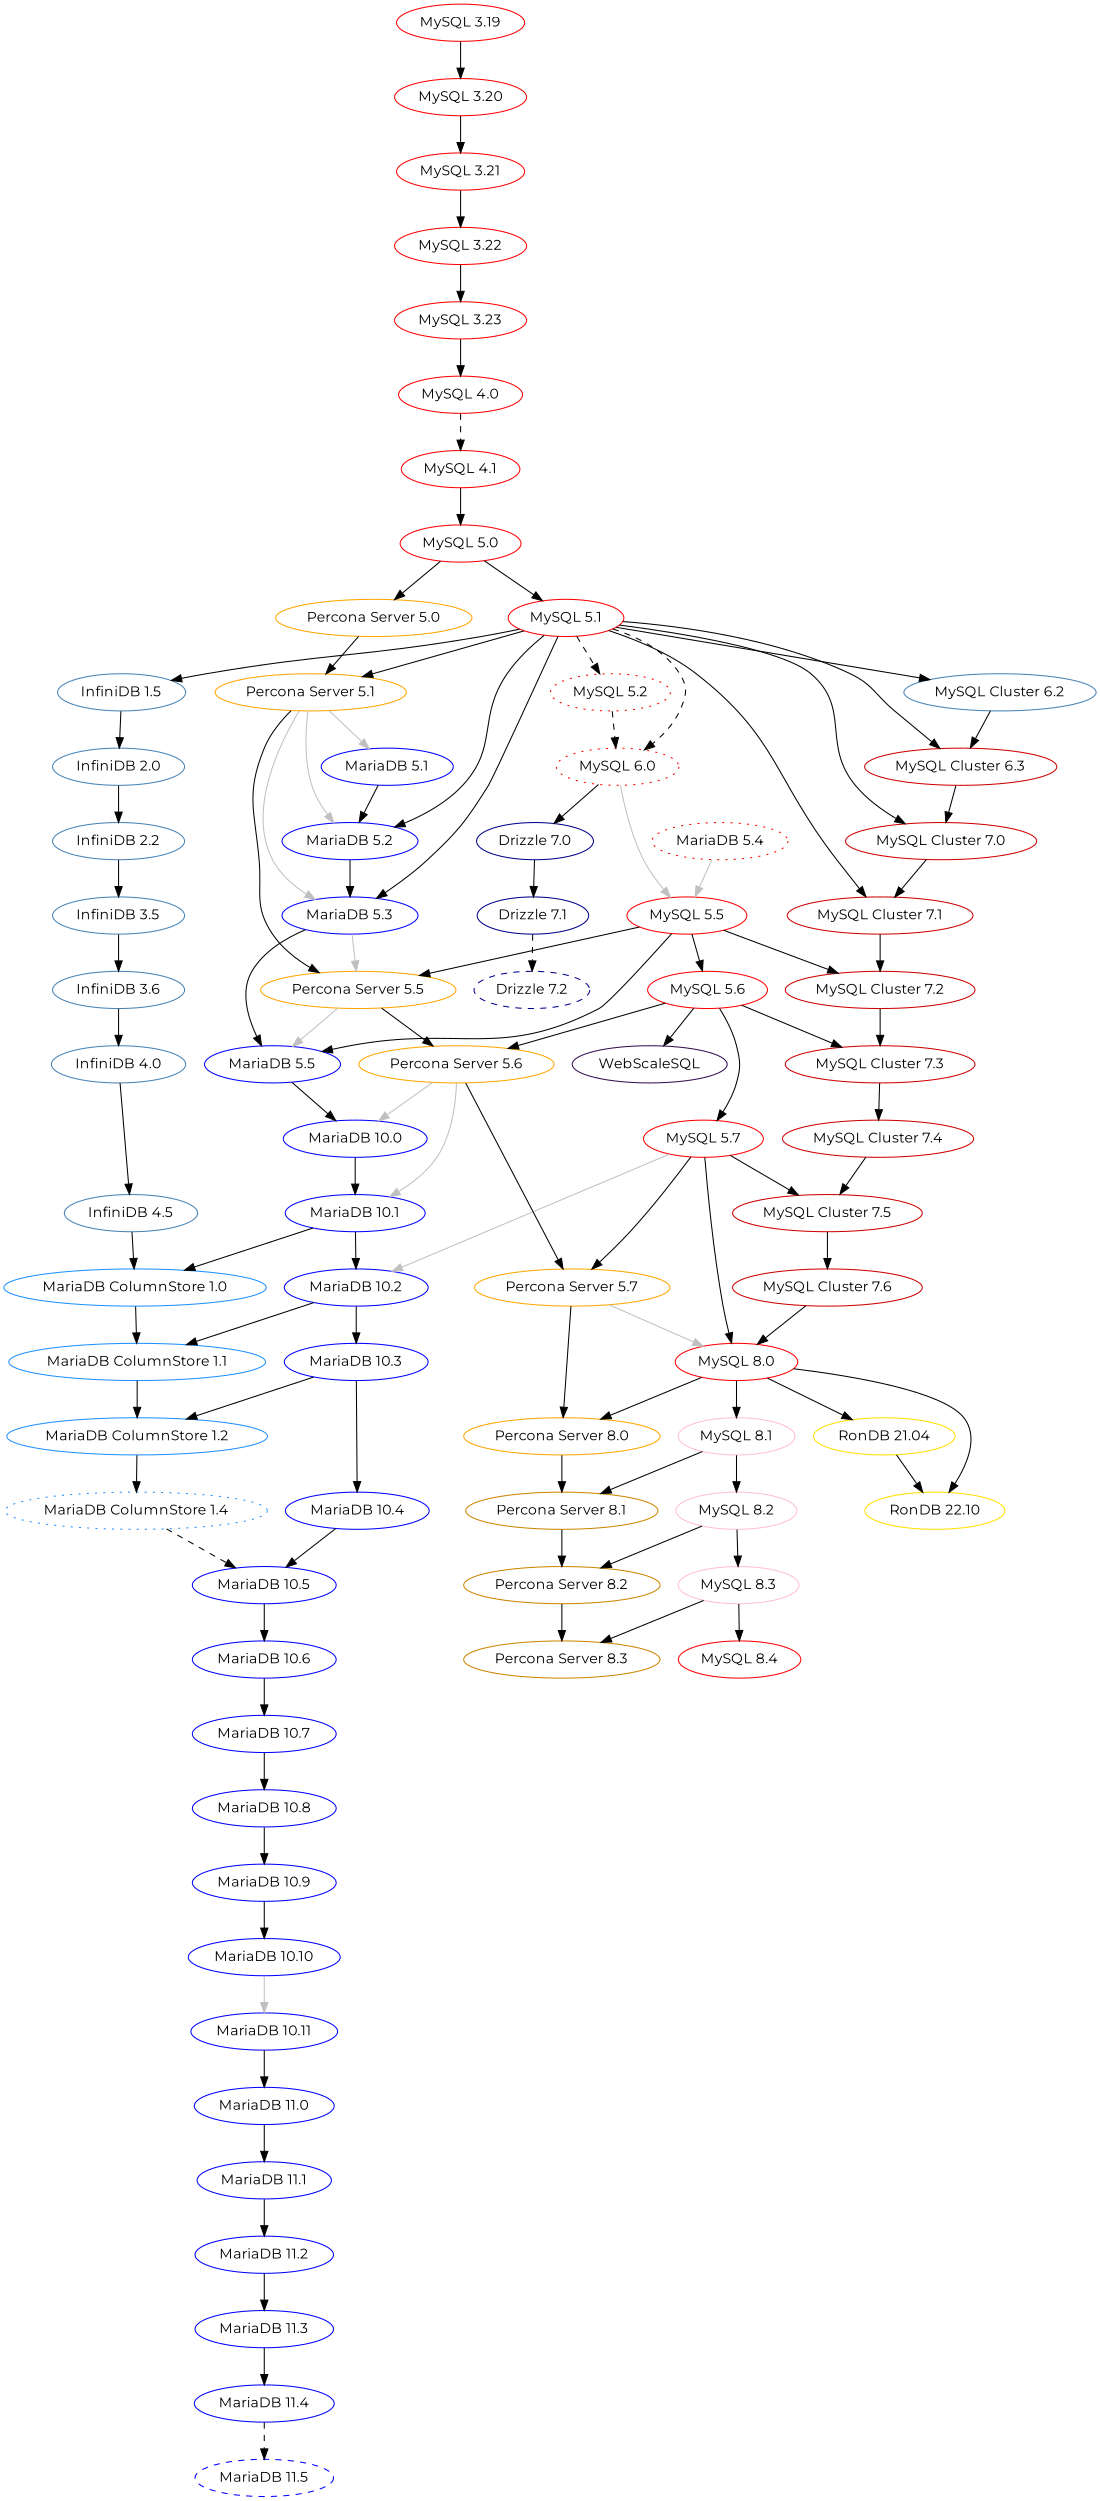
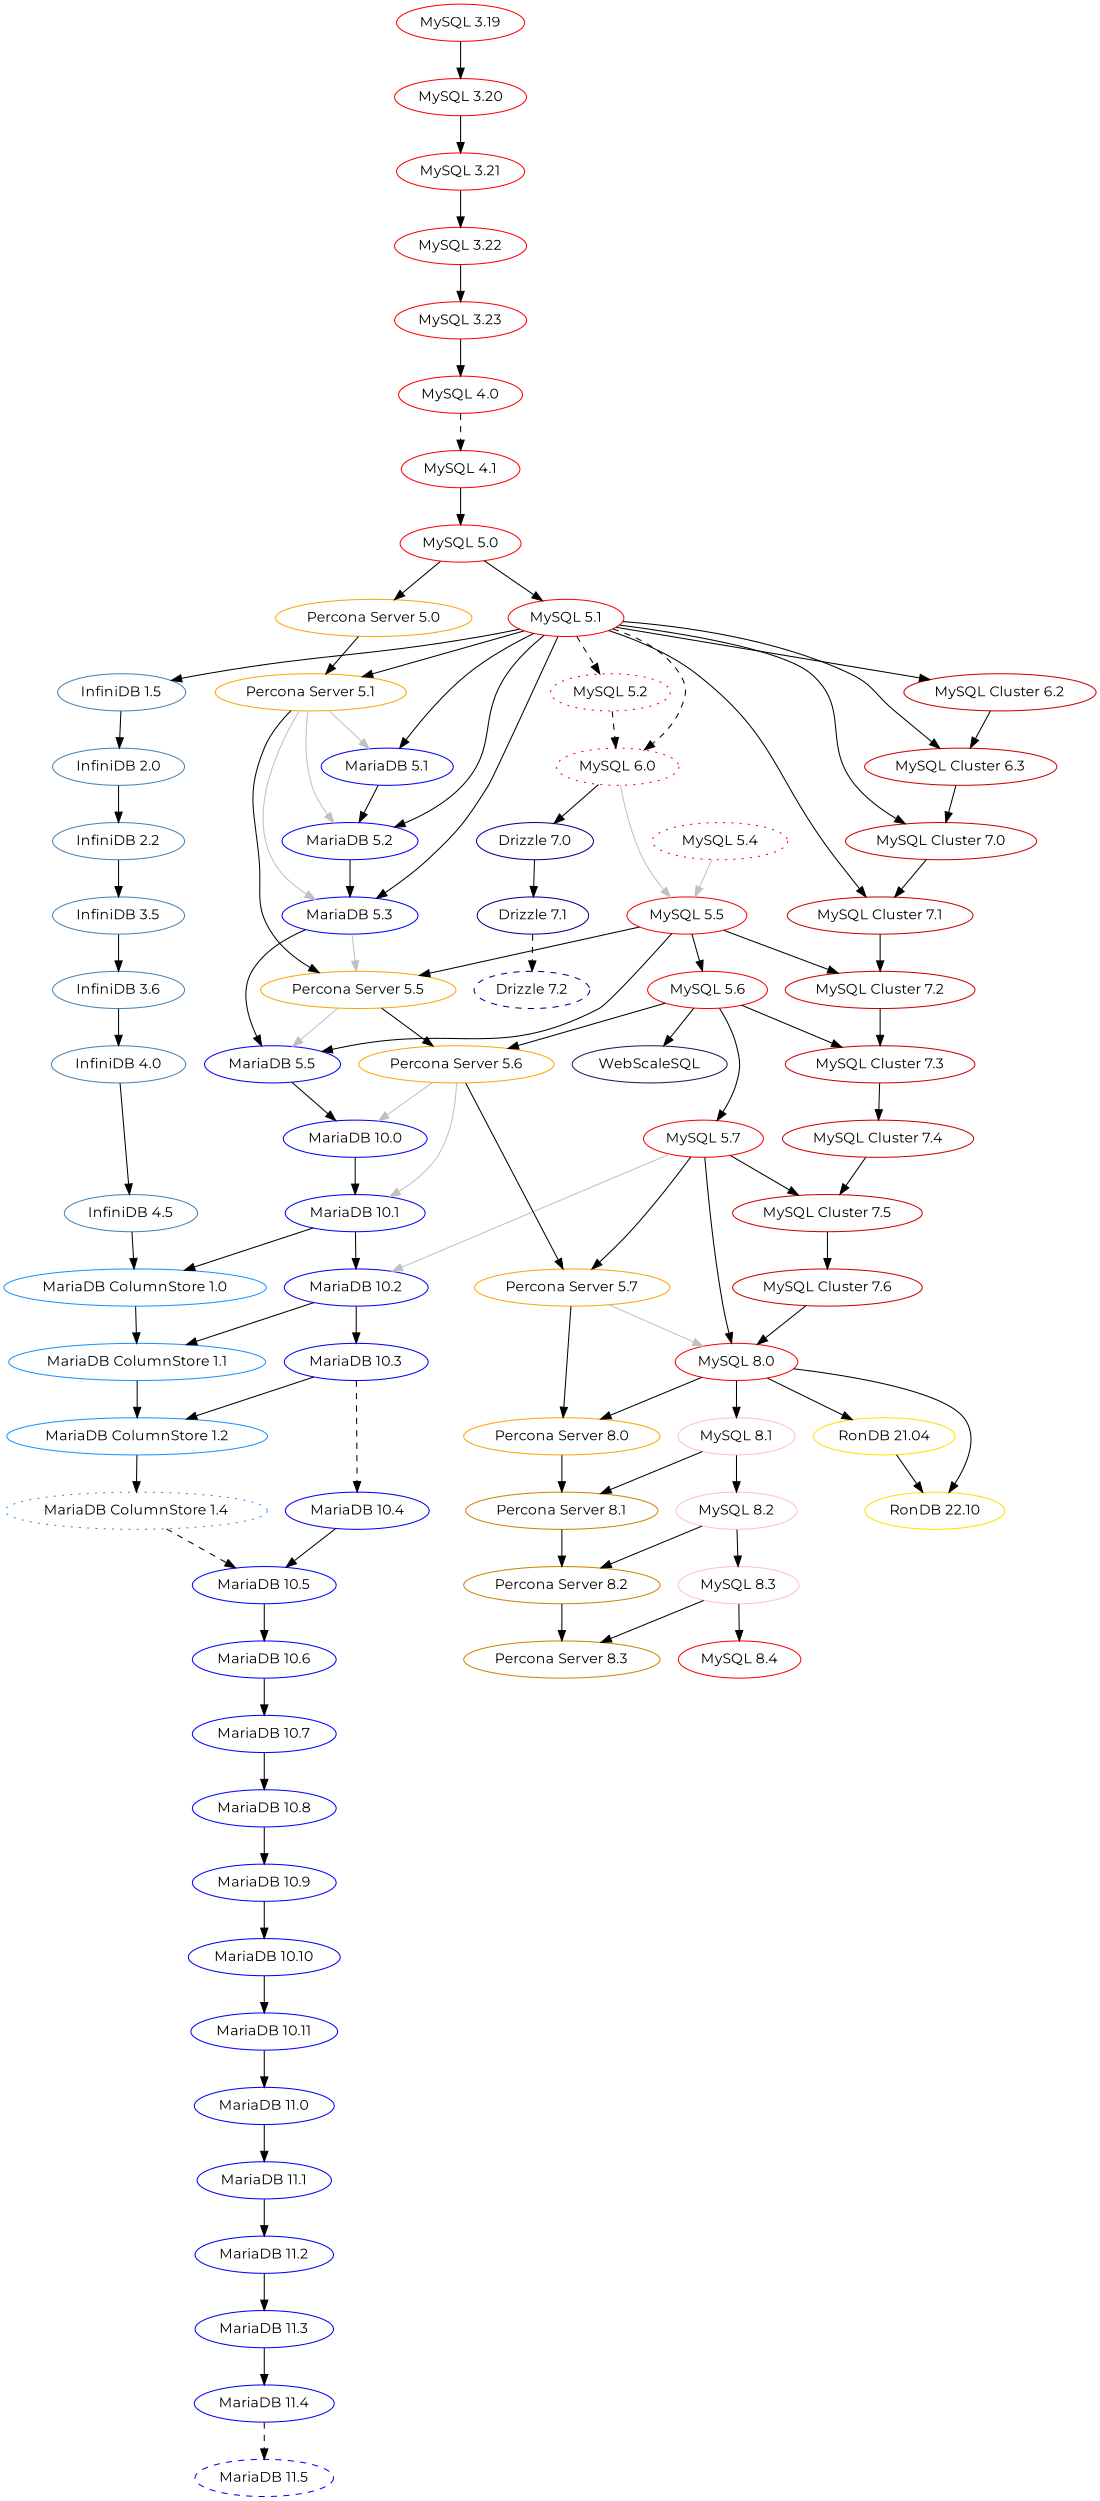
  digraph {
    fontname=Montserrat
    node [color=blue fontname=Montserrat]
    edge [fontname=Montserrat]
    "MySQL 3.19" [color=red]
    "MySQL 3.20" [color=red]
    "MySQL 3.21" [color=red]
    "MySQL 3.22" [color=red]
    "MySQL 3.23" [color=red]
    "MySQL 4.0" [color=red]
    "MySQL 4.1" [color=red]
    "MySQL 5.0" [color=red]
    "MySQL 5.1" [color=red]
    "Percona Server 5.0" [color=orange]
    "MySQL 6.0" [color=red style=dotted]
    "MySQL 5.2" [color=red style=dotted]
-   "MySQL Cluster 6.2" [color=steelblue]
+   "MySQL Cluster 6.2" [color=red3]
    "MySQL Cluster 6.3" [color=red3]
    "MySQL Cluster 7.0" [color=red3]
    "MySQL Cluster 7.1" [color=red3]
    "MariaDB 5.1"
    "MariaDB 5.2"
    "MariaDB 5.3"
    "Percona Server 5.1" [color=orange]
    "InfiniDB 1.5" [color=steelblue]
    "MySQL 5.5" [color=red]
    "Drizzle 7.0" [color=blue4]
    "MySQL Cluster 7.2" [color=red3]
    "MariaDB 5.5"
    "Percona Server 5.5" [color=orange]
    "InfiniDB 2.0" [color=steelblue]
    "MySQL 5.6" [color=red]
    "MySQL 5.7" [color=red]
    "MySQL Cluster 7.3" [color=red3]
    "Percona Server 5.6" [color=orange]
    WebScaleSQL [color="#330e50"]
    "MariaDB 10.0"
    "MySQL 8.0" [color=red]
    "Percona Server 5.7" [color=orange]
    "MySQL Cluster 7.5" [color=red3]
    "MariaDB 10.2"
    "MySQL Cluster 7.4" [color=red3]
    "MariaDB 10.1"
    "MySQL 8.1" [color=pink]
    "Percona Server 8.0" [color=orange]
    "RonDB 21.04" [color="#ffdf00"]
    "RonDB 22.10" [color="#ffdf00"]
    "MySQL Cluster 7.6" [color=red3]
    "MariaDB 10.3"
    "MariaDB ColumnStore 1.1" [color=dodgerblue]
    "MySQL 8.2" [color=pink]
    "Percona Server 8.1" [color=orange3]
    "MySQL 8.3" [color=pink]
    "Percona Server 8.2" [color=orange3]
    "MySQL 8.4" [color=red]
    "Percona Server 8.3" [color=orange3]
    "Drizzle 7.1" [color=blue4]
-   "MySQL 5.4" [color=red style=dotted label="MariaDB 5.4"]
+   "MySQL 5.4" [color=red style=dotted]
    "MariaDB ColumnStore 1.0" [color=dodgerblue]
    "MariaDB 10.4"
    "MariaDB ColumnStore 1.2" [color=dodgerblue]
    "MariaDB 10.5"
    "MariaDB ColumnStore 1.4" [color=dodgerblue style=dotted]
    "MariaDB 10.6"
    "MariaDB 10.7"
    "MariaDB 10.8"
    "MariaDB 10.9"
    "MariaDB 10.10"
    "MariaDB 10.11"
    "MariaDB 11.0"
    "MariaDB 11.1"
    "MariaDB 11.2"
    "MariaDB 11.3"
    "MariaDB 11.4"
    "MariaDB 11.5" [style=dashed]
    "InfiniDB 2.2" [color=steelblue]
    "InfiniDB 3.5" [color=steelblue]
    "InfiniDB 3.6" [color=steelblue]
    "InfiniDB 4.0" [color=steelblue]
    "InfiniDB 4.5" [color=steelblue]
    "Drizzle 7.2" [color=blue4 style=dashed]
    "MySQL 3.19" -> "MySQL 3.20"
    "MySQL 3.20" -> "MySQL 3.21"
    "MySQL 3.21" -> "MySQL 3.22"
    "MySQL 3.22" -> "MySQL 3.23"
    "MySQL 3.23" -> "MySQL 4.0"
    "MySQL 4.0" -> "MySQL 4.1" [style=dashed]
    "MySQL 4.1" -> "MySQL 5.0"
    "MySQL 5.0" -> "MySQL 5.1"
    "MySQL 5.0" -> "Percona Server 5.0"
    "MySQL 5.1" -> "MySQL 6.0" [style=dashed]
    "MySQL 5.1" -> "MySQL 5.2" [style=dashed]
    "MySQL 5.1" -> "MySQL Cluster 6.2"
    "MySQL 5.1" -> "MySQL Cluster 6.3"
    "MySQL 5.1" -> "MySQL Cluster 7.0"
    "MySQL 5.1" -> "MySQL Cluster 7.1"
+   "MySQL 5.1" -> "MariaDB 5.1"
    "MySQL 5.1" -> "MariaDB 5.2"
    "MySQL 5.1" -> "MariaDB 5.3"
    "MySQL 5.1" -> "Percona Server 5.1"
    "MySQL 5.1" -> "InfiniDB 1.5"
    "Percona Server 5.0" -> "Percona Server 5.1"
    "MySQL 6.0" -> "MySQL 5.5" [color=grey]
    "MySQL 6.0" -> "Drizzle 7.0"
    "MySQL 5.2" -> "MySQL 6.0" [style=dashed]
    "MySQL Cluster 6.2" -> "MySQL Cluster 6.3"
    "MySQL Cluster 6.3" -> "MySQL Cluster 7.0"
    "MySQL Cluster 7.0" -> "MySQL Cluster 7.1"
    "MySQL Cluster 7.1" -> "MySQL Cluster 7.2"
    "MariaDB 5.1" -> "MariaDB 5.2"
    "MariaDB 5.2" -> "MariaDB 5.3"
    "MariaDB 5.3" -> "MariaDB 5.5"
    "MariaDB 5.3" -> "Percona Server 5.5" [color=grey]
    "Percona Server 5.1" -> "MariaDB 5.1" [color=grey]
    "Percona Server 5.1" -> "MariaDB 5.2" [color=grey]
    "Percona Server 5.1" -> "MariaDB 5.3" [color=grey]
    "Percona Server 5.1" -> "Percona Server 5.5"
    "InfiniDB 1.5" -> "InfiniDB 2.0"
    "MySQL 5.5" -> "MySQL Cluster 7.2"
    "MySQL 5.5" -> "MariaDB 5.5"
    "MySQL 5.5" -> "Percona Server 5.5"
    "MySQL 5.5" -> "MySQL 5.6"
    "Drizzle 7.0" -> "Drizzle 7.1"
    "MySQL Cluster 7.2" -> "MySQL Cluster 7.3"
    "MariaDB 5.5" -> "MariaDB 10.0"
    "Percona Server 5.5" -> "MariaDB 5.5" [color=grey]
    "Percona Server 5.5" -> "Percona Server 5.6"
    "InfiniDB 2.0" -> "InfiniDB 2.2"
    "MySQL 5.6" -> "MySQL 5.7"
    "MySQL 5.6" -> "MySQL Cluster 7.3"
    "MySQL 5.6" -> "Percona Server 5.6"
    "MySQL 5.6" -> WebScaleSQL
    "MySQL 5.7" -> "MySQL 8.0"
    "MySQL 5.7" -> "Percona Server 5.7"
    "MySQL 5.7" -> "MySQL Cluster 7.5"
    "MySQL 5.7" -> "MariaDB 10.2" [color=grey]
    "MySQL Cluster 7.3" -> "MySQL Cluster 7.4"
    "Percona Server 5.6" -> "MariaDB 10.0" [color=grey]
    "Percona Server 5.6" -> "Percona Server 5.7"
    "Percona Server 5.6" -> "MariaDB 10.1" [color=grey]
    "MariaDB 10.0" -> "MariaDB 10.1"
    "MySQL 8.0" -> "MySQL 8.1"
    "MySQL 8.0" -> "Percona Server 8.0"
    "MySQL 8.0" -> "RonDB 21.04"
    "MySQL 8.0" -> "RonDB 22.10"
    "Percona Server 5.7" -> "MySQL 8.0" [color=grey]
    "Percona Server 5.7" -> "Percona Server 8.0"
    "MySQL Cluster 7.5" -> "MySQL Cluster 7.6"
    "MariaDB 10.2" -> "MariaDB 10.3"
    "MariaDB 10.2" -> "MariaDB ColumnStore 1.1"
    "MySQL Cluster 7.4" -> "MySQL Cluster 7.5"
    "MariaDB 10.1" -> "MariaDB 10.2"
    "MariaDB 10.1" -> "MariaDB ColumnStore 1.0"
    "MySQL 8.1" -> "MySQL 8.2"
    "MySQL 8.1" -> "Percona Server 8.1"
    "Percona Server 8.0" -> "Percona Server 8.1"
    "RonDB 21.04" -> "RonDB 22.10"
    "MySQL Cluster 7.6" -> "MySQL 8.0"
-   "MariaDB 10.3" -> "MariaDB 10.4"
+   "MariaDB 10.3" -> "MariaDB 10.4" [style=dashed]
    "MariaDB 10.3" -> "MariaDB ColumnStore 1.2"
    "MariaDB ColumnStore 1.1" -> "MariaDB ColumnStore 1.2"
    "MySQL 8.2" -> "MySQL 8.3"
    "MySQL 8.2" -> "Percona Server 8.2"
    "Percona Server 8.1" -> "Percona Server 8.2"
    "MySQL 8.3" -> "MySQL 8.4"
    "MySQL 8.3" -> "Percona Server 8.3"
    "Percona Server 8.2" -> "Percona Server 8.3"
    "Drizzle 7.1" -> "Drizzle 7.2" [style=dashed]
    "MySQL 5.4" -> "MySQL 5.5" [color=grey]
    "MariaDB ColumnStore 1.0" -> "MariaDB ColumnStore 1.1"
    "MariaDB 10.4" -> "MariaDB 10.5"
    "MariaDB ColumnStore 1.2" -> "MariaDB ColumnStore 1.4"
    "MariaDB 10.5" -> "MariaDB 10.6"
    "MariaDB ColumnStore 1.4" -> "MariaDB 10.5" [style=dashed]
    "MariaDB 10.6" -> "MariaDB 10.7"
    "MariaDB 10.7" -> "MariaDB 10.8"
    "MariaDB 10.8" -> "MariaDB 10.9"
    "MariaDB 10.9" -> "MariaDB 10.10"
-   "MariaDB 10.10" -> "MariaDB 10.11" [color=grey]
+   "MariaDB 10.10" -> "MariaDB 10.11"
    "MariaDB 10.11" -> "MariaDB 11.0"
    "MariaDB 11.0" -> "MariaDB 11.1"
    "MariaDB 11.1" -> "MariaDB 11.2"
    "MariaDB 11.2" -> "MariaDB 11.3"
    "MariaDB 11.3" -> "MariaDB 11.4"
    "MariaDB 11.4" -> "MariaDB 11.5" [style=dashed]
    "InfiniDB 2.2" -> "InfiniDB 3.5"
    "InfiniDB 3.5" -> "InfiniDB 3.6"
    "InfiniDB 3.6" -> "InfiniDB 4.0"
    "InfiniDB 4.0" -> "InfiniDB 4.5"
    "InfiniDB 4.5" -> "MariaDB ColumnStore 1.0"
  }
